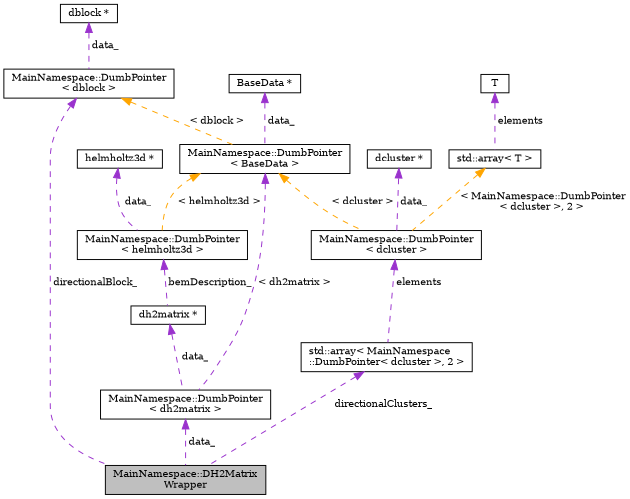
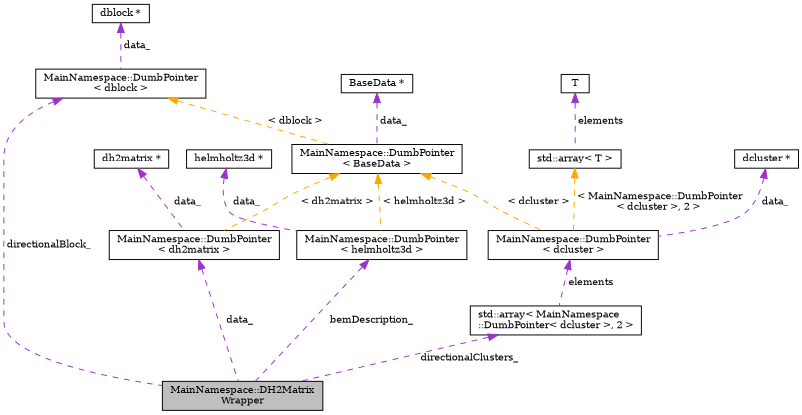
  digraph {
    fontname="DejaVu Serif"
    rankdir=TB
    node [color=black fillcolor=white fontname="DejaVu Serif" fontsize=10 shape=record style=filled]
    edge [color=darkorchid3 dir=back fontname="DejaVu Serif" fontsize=10 labelfontname=Helvetica labelfontsize=10 style=dashed]
    n1 [fillcolor=grey75 fontcolor=black height=0.2 label="MainNamespace::DH2Matrix\lWrapper" width=0.4]
    n2 [height=0.2 label="MainNamespace::DumbPointer\l\< dh2matrix \>" width=0.4]
    n3 [height=0.2 label="dh2matrix *" width=0.4]
    n4 [height=0.2 label="MainNamespace::DumbPointer\l\< BaseData \>" width=0.4]
    n5 [height=0.2 label="MainNamespace::DumbPointer\l\< helmholtz3d \>" width=0.4]
    n6 [height=0.2 label="MainNamespace::DumbPointer\l\< dcluster \>" width=0.4]
    n7 [height=0.2 label="MainNamespace::DumbPointer\l\< dblock \>" width=0.4]
    n8 [height=0.2 label="std::array\< MainNamespace\l::DumbPointer\< dcluster \>, 2 \>" width=0.4]
    n9 [height=0.2 label="BaseData *" width=0.4]
    n10 [height=0.2 label="helmholtz3d *" width=0.4]
    n11 [height=0.2 label="dblock *" width=0.4]
    n12 [height=0.2 label="dcluster *" width=0.4]
    n13 [height=0.2 label="std::array\< T \>" width=0.4]
    n14 [height=0.2 label=T width=0.4]
    n2 -> n1 [label=" data_"]
    n3 -> n2 [label=" data_"]
-   n4 -> n2 [label=" \< dh2matrix \>"]
+   n4 -> n2 [color=orange label=" \< dh2matrix \>"]
    n4 -> n5 [color=orange label=" \< helmholtz3d \>"]
    n4 -> n6 [color=orange label=" \< dcluster \>"]
-   n5 -> n3 [label=" bemDescription_"]
+   n5 -> n1 [label=" bemDescription_"]
    n6 -> n8 [label=" elements"]
    n7 -> n1 [label=" directionalBlock_"]
    n7 -> n4 [color=orange label=" \< dblock \>"]
    n8 -> n1 [label=" directionalClusters_"]
    n9 -> n4 [label=" data_"]
    n10 -> n5 [label=" data_"]
    n11 -> n7 [label=" data_"]
    n12 -> n6 [label=" data_"]
    n13 -> n6 [color=orange label=" \< MainNamespace::DumbPointer\l\< dcluster \>, 2 \>"]
    n14 -> n13 [label=" elements"]
  }
